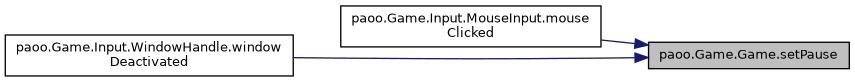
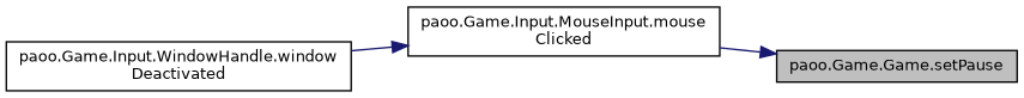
  digraph {
    rankdir=RL
    node [color=black fillcolor=white fontname=Helvetica fontsize=10 shape=record style=filled]
    edge [color=midnightblue dir=back fontname=Helvetica fontsize=10 labelfontname=Helvetica labelfontsize=10 style=solid]
    n1 [fillcolor=grey75 fontcolor=black height=0.2 label="paoo.Game.Game.setPause" width=0.4]
    n2 [height=0.2 label="paoo.Game.Input.MouseInput.mouse\lClicked" width=0.4]
    n3 [height=0.2 label="paoo.Game.Input.WindowHandle.window\lDeactivated" width=0.4]
    n1 -> n2
-   n1 -> n3
+   n2 -> n3
  }
